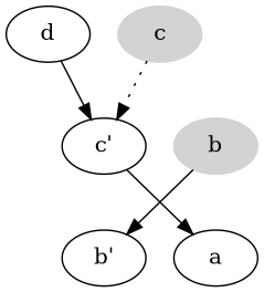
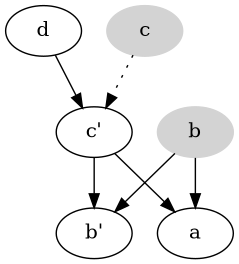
  digraph {
    "c'" [group=g1]
    "b'" [group=g1]
    a
    d
    b [color=lightgray group=g2 style=filled]
    c [color=lightgray group=g2 style=filled]
+   "c'" -> "b'"
    "c'" -> a
    d -> "c'"
    b -> "b'" [style=solid]
+   b -> a
    c -> "c'" [style=dotted]
  }
